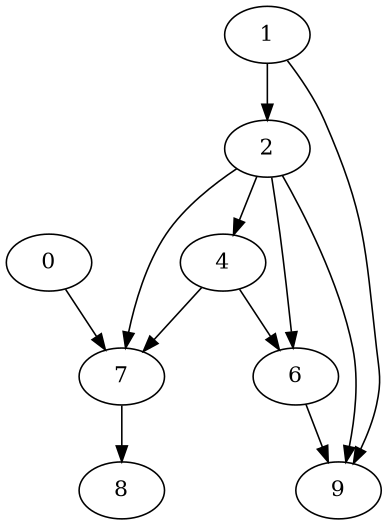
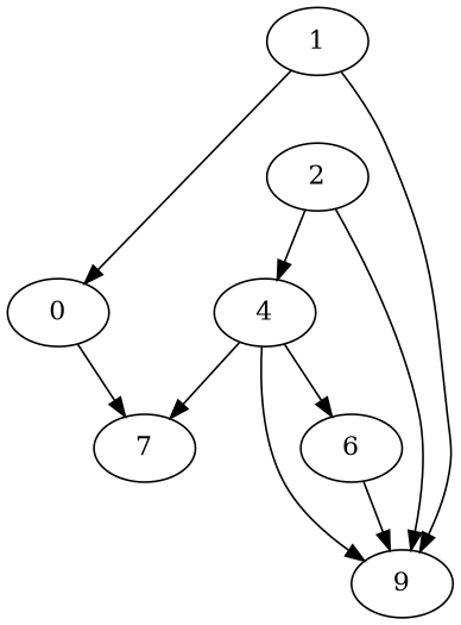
  digraph {
    node [Weight=12]
    edge [Weight=6]
    0
    7 [Weight=8]
    2 [Weight=21]
    4 [Weight=14]
    9 [Weight=14]
    6
-   8 [Weight=8]
    1 [Weight=10]
    0 -> 7 [Weight=10]
-   7 -> 8
-   2 -> 7 [Weight=8]
    2 -> 4 [Weight=7]
    2 -> 9 [Weight=2]
-   2 -> 6 [Weight=5]
    4 -> 7
+   4 -> 9 [Weight=2]
    4 -> 6 [Weight=8]
    6 -> 9
-   1 -> 2 [Weight=4]
+   1 -> 0 [Weight=4]
    1 -> 9 [Weight=9]
  }
